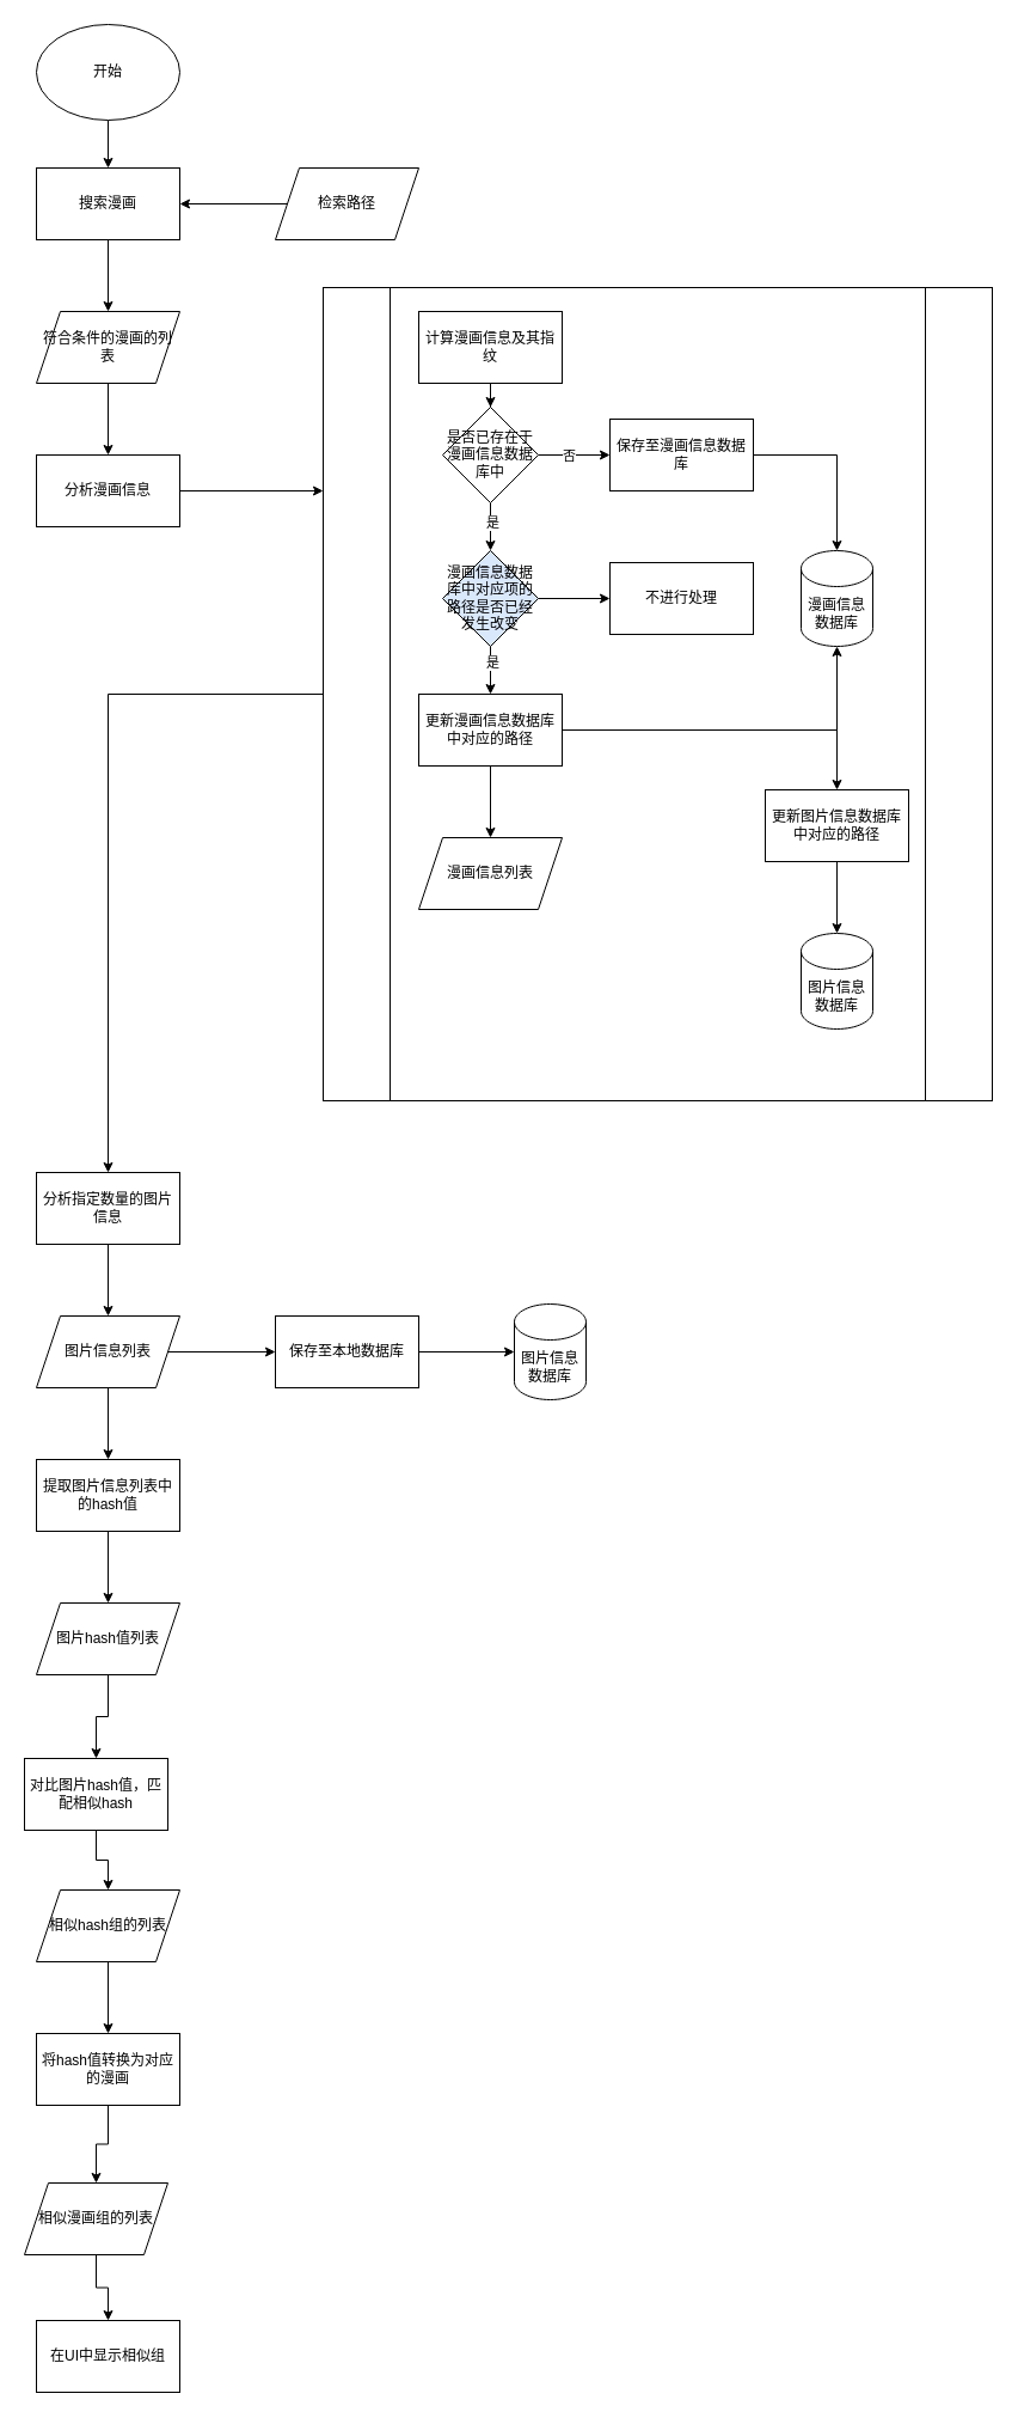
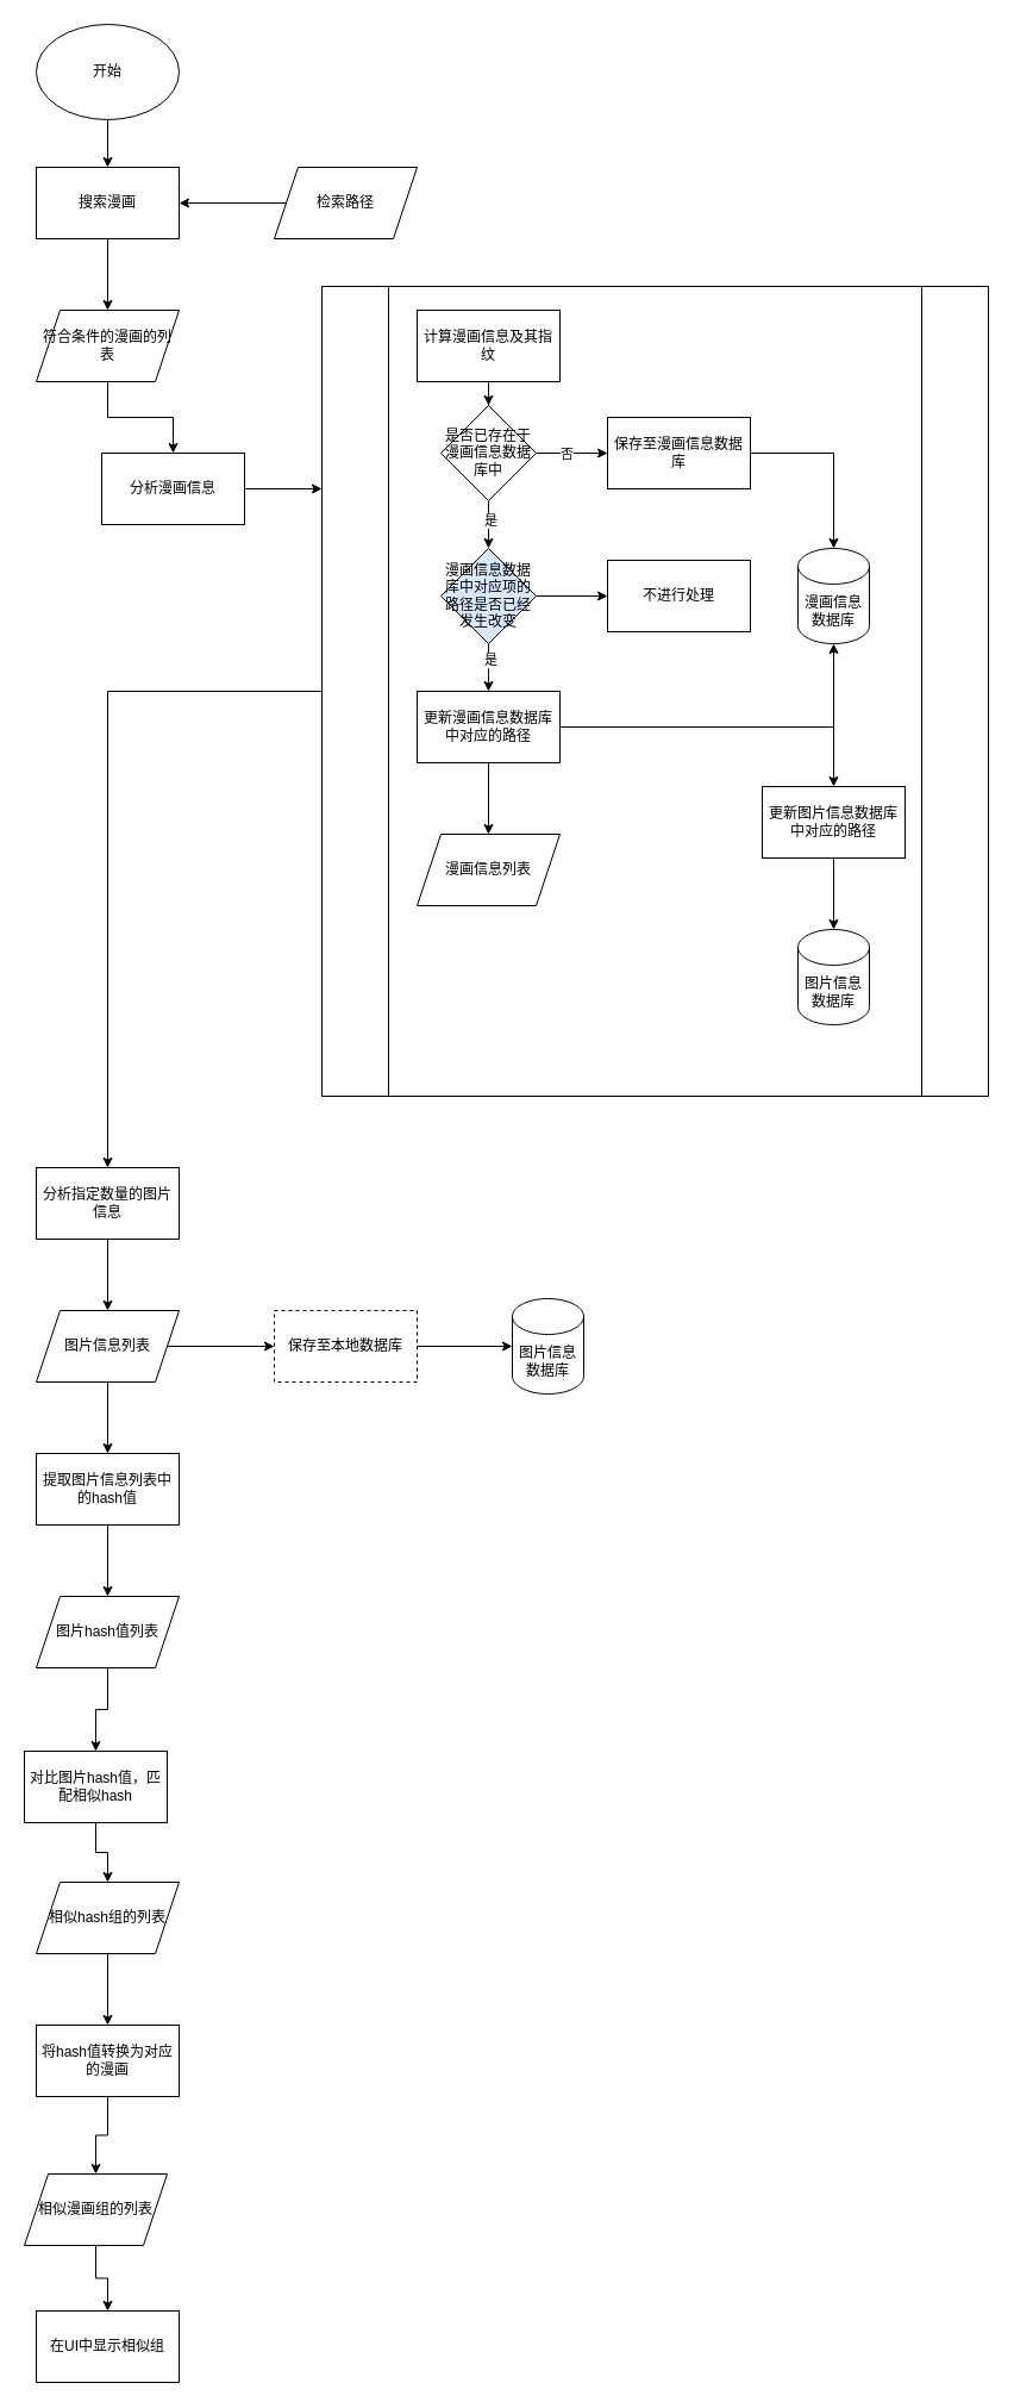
  <mxCell id="0" />
  <mxCell id="1" parent="0" />
  <mxCell id="2" style="edgeStyle=orthogonalEdgeStyle;rounded=0;orthogonalLoop=1;jettySize=auto;html=1;" edge="1" parent="1" source="3" target="16"><mxGeometry relative="1" as="geometry" /></mxCell>
  <mxCell id="3" value="" style="shape=process;whiteSpace=wrap;html=1;backgroundOutline=1;" parent="1" vertex="1"><mxGeometry x="270" y="240" width="560" height="680" as="geometry" /></mxCell>
  <mxCell id="4" style="edgeStyle=orthogonalEdgeStyle;rounded=0;orthogonalLoop=1;jettySize=auto;html=1;" parent="1" source="5" target="7" edge="1"><mxGeometry relative="1" as="geometry" /></mxCell>
  <mxCell id="5" value="开始" style="ellipse;whiteSpace=wrap;html=1;" parent="1" vertex="1"><mxGeometry x="30" y="20" width="120" height="80" as="geometry" /></mxCell>
  <mxCell id="6" style="edgeStyle=orthogonalEdgeStyle;rounded=0;orthogonalLoop=1;jettySize=auto;html=1;" parent="1" source="7" target="11" edge="1"><mxGeometry relative="1" as="geometry" /></mxCell>
  <mxCell id="7" value="搜索漫画" style="rounded=0;whiteSpace=wrap;html=1;" parent="1" vertex="1"><mxGeometry x="30" y="140" width="120" height="60" as="geometry" /></mxCell>
  <mxCell id="8" style="edgeStyle=orthogonalEdgeStyle;rounded=0;orthogonalLoop=1;jettySize=auto;html=1;" parent="1" source="9" target="7" edge="1"><mxGeometry relative="1" as="geometry" /></mxCell>
  <mxCell id="9" value="检索路径" style="shape=parallelogram;perimeter=parallelogramPerimeter;whiteSpace=wrap;html=1;fixedSize=1;" parent="1" vertex="1"><mxGeometry x="230" y="140" width="120" height="60" as="geometry" /></mxCell>
  <mxCell id="10" style="edgeStyle=orthogonalEdgeStyle;rounded=0;orthogonalLoop=1;jettySize=auto;html=1;entryX=0.5;entryY=0;entryDx=0;entryDy=0;" parent="1" source="11" target="13" edge="1"><mxGeometry relative="1" as="geometry" /></mxCell>
  <mxCell id="11" value="符合条件的漫画的列表" style="shape=parallelogram;perimeter=parallelogramPerimeter;whiteSpace=wrap;html=1;fixedSize=1;" parent="1" vertex="1"><mxGeometry x="30" y="260" width="120" height="60" as="geometry" /></mxCell>
  <mxCell id="12" style="edgeStyle=orthogonalEdgeStyle;rounded=0;orthogonalLoop=1;jettySize=auto;html=1;entryX=0;entryY=0.25;entryDx=0;entryDy=0;" parent="1" source="13" target="3" edge="1"><mxGeometry relative="1" as="geometry" /></mxCell>
- <mxCell id="13" value="分析漫画信息" style="rounded=0;whiteSpace=wrap;html=1;" parent="1" vertex="1"><mxGeometry x="30" y="380" width="120" height="60" as="geometry" /></mxCell>
+ <mxCell id="13" value="分析漫画信息" style="rounded=0;whiteSpace=wrap;html=1;" parent="1" vertex="1"><mxGeometry x="85" y="380" width="120" height="60" as="geometry" /></mxCell>
  <mxCell id="14" value="漫画信息列表" style="shape=parallelogram;perimeter=parallelogramPerimeter;whiteSpace=wrap;html=1;fixedSize=1;" parent="1" vertex="1"><mxGeometry x="350" y="700" width="120" height="60" as="geometry" /></mxCell>
  <mxCell id="15" style="edgeStyle=orthogonalEdgeStyle;rounded=0;orthogonalLoop=1;jettySize=auto;html=1;" parent="1" source="16" target="19" edge="1"><mxGeometry relative="1" as="geometry" /></mxCell>
  <mxCell id="16" value="分析指定数量的图片信息" style="rounded=0;whiteSpace=wrap;html=1;" parent="1" vertex="1"><mxGeometry x="30" y="980" width="120" height="60" as="geometry" /></mxCell>
  <mxCell id="17" style="edgeStyle=orthogonalEdgeStyle;rounded=0;orthogonalLoop=1;jettySize=auto;html=1;" parent="1" source="19" target="21" edge="1"><mxGeometry relative="1" as="geometry" /></mxCell>
  <mxCell id="18" style="edgeStyle=orthogonalEdgeStyle;rounded=0;orthogonalLoop=1;jettySize=auto;html=1;" parent="1" source="19" target="23" edge="1"><mxGeometry relative="1" as="geometry" /></mxCell>
  <mxCell id="19" value="图片信息列表" style="shape=parallelogram;perimeter=parallelogramPerimeter;whiteSpace=wrap;html=1;fixedSize=1;" parent="1" vertex="1"><mxGeometry x="30" y="1100" width="120" height="60" as="geometry" /></mxCell>
  <mxCell id="20" style="edgeStyle=orthogonalEdgeStyle;rounded=0;orthogonalLoop=1;jettySize=auto;html=1;" parent="1" source="21" target="35" edge="1"><mxGeometry relative="1" as="geometry" /></mxCell>
- <mxCell id="21" value="保存至本地数据库" style="rounded=0;whiteSpace=wrap;html=1;" parent="1" vertex="1"><mxGeometry x="230" y="1100" width="120" height="60" as="geometry" /></mxCell>
+ <mxCell id="21" value="保存至本地数据库" style="rounded=0;whiteSpace=wrap;html=1;dashed=1;" parent="1" vertex="1"><mxGeometry x="230" y="1100" width="120" height="60" as="geometry" /></mxCell>
  <mxCell id="22" style="edgeStyle=orthogonalEdgeStyle;rounded=0;orthogonalLoop=1;jettySize=auto;html=1;" parent="1" source="23" target="25" edge="1"><mxGeometry relative="1" as="geometry" /></mxCell>
  <mxCell id="23" value="提取图片信息列表中的hash值" style="rounded=0;whiteSpace=wrap;html=1;" parent="1" vertex="1"><mxGeometry x="30" y="1220" width="120" height="60" as="geometry" /></mxCell>
  <mxCell id="24" style="edgeStyle=orthogonalEdgeStyle;rounded=0;orthogonalLoop=1;jettySize=auto;html=1;" parent="1" source="25" target="27" edge="1"><mxGeometry relative="1" as="geometry" /></mxCell>
  <mxCell id="25" value="图片hash值列表" style="shape=parallelogram;perimeter=parallelogramPerimeter;whiteSpace=wrap;html=1;fixedSize=1;" parent="1" vertex="1"><mxGeometry x="30" y="1340" width="120" height="60" as="geometry" /></mxCell>
  <mxCell id="26" style="edgeStyle=orthogonalEdgeStyle;rounded=0;orthogonalLoop=1;jettySize=auto;html=1;" parent="1" source="27" target="29" edge="1"><mxGeometry relative="1" as="geometry" /></mxCell>
  <mxCell id="27" value="对比图片hash值，匹配相似hash" style="rounded=0;whiteSpace=wrap;html=1;" parent="1" vertex="1"><mxGeometry x="20" y="1470" width="120" height="60" as="geometry" /></mxCell>
  <mxCell id="28" style="edgeStyle=orthogonalEdgeStyle;rounded=0;orthogonalLoop=1;jettySize=auto;html=1;" parent="1" source="29" target="32" edge="1"><mxGeometry relative="1" as="geometry" /></mxCell>
  <mxCell id="29" value="相似hash组的列表" style="shape=parallelogram;perimeter=parallelogramPerimeter;whiteSpace=wrap;html=1;fixedSize=1;" parent="1" vertex="1"><mxGeometry x="30" y="1580" width="120" height="60" as="geometry" /></mxCell>
  <mxCell id="30" value="在UI中显示相似组" style="rounded=0;whiteSpace=wrap;html=1;" parent="1" vertex="1"><mxGeometry x="30" y="1940" width="120" height="60" as="geometry" /></mxCell>
  <mxCell id="31" style="edgeStyle=orthogonalEdgeStyle;rounded=0;orthogonalLoop=1;jettySize=auto;html=1;" parent="1" source="32" target="34" edge="1"><mxGeometry relative="1" as="geometry" /></mxCell>
  <mxCell id="32" value="将hash值转换为对应的漫画" style="rounded=0;whiteSpace=wrap;html=1;" parent="1" vertex="1"><mxGeometry x="30" y="1700" width="120" height="60" as="geometry" /></mxCell>
  <mxCell id="33" style="edgeStyle=orthogonalEdgeStyle;rounded=0;orthogonalLoop=1;jettySize=auto;html=1;" parent="1" source="34" target="30" edge="1"><mxGeometry relative="1" as="geometry" /></mxCell>
  <mxCell id="34" value="相似漫画组的列表" style="shape=parallelogram;perimeter=parallelogramPerimeter;whiteSpace=wrap;html=1;fixedSize=1;" parent="1" vertex="1"><mxGeometry x="20" y="1825" width="120" height="60" as="geometry" /></mxCell>
  <mxCell id="35" value="图片信息数据库" style="shape=cylinder3;whiteSpace=wrap;html=1;boundedLbl=1;backgroundOutline=1;size=15;" parent="1" vertex="1"><mxGeometry x="430" y="1090" width="60" height="80" as="geometry" /></mxCell>
  <mxCell id="36" style="edgeStyle=orthogonalEdgeStyle;rounded=0;orthogonalLoop=1;jettySize=auto;html=1;" parent="1" source="37" target="42" edge="1"><mxGeometry relative="1" as="geometry" /></mxCell>
  <mxCell id="37" value="计算漫画信息及其指纹" style="rounded=0;whiteSpace=wrap;html=1;" parent="1" vertex="1"><mxGeometry x="350" y="260" width="120" height="60" as="geometry" /></mxCell>
  <mxCell id="38" style="edgeStyle=orthogonalEdgeStyle;rounded=0;orthogonalLoop=1;jettySize=auto;html=1;" parent="1" source="42" target="48" edge="1"><mxGeometry relative="1" as="geometry" /></mxCell>
  <mxCell id="39" value="是" style="edgeLabel;html=1;align=center;verticalAlign=middle;resizable=0;points=[];" parent="38" vertex="1" connectable="0"><mxGeometry x="-0.2" y="1" relative="1" as="geometry"><mxPoint as="offset" /></mxGeometry></mxCell>
  <mxCell id="40" style="edgeStyle=orthogonalEdgeStyle;rounded=0;orthogonalLoop=1;jettySize=auto;html=1;" parent="1" source="42" target="44" edge="1"><mxGeometry relative="1" as="geometry" /></mxCell>
  <mxCell id="41" value="否" style="edgeLabel;html=1;align=center;verticalAlign=middle;resizable=0;points=[];" parent="40" vertex="1" connectable="0"><mxGeometry x="-0.167" relative="1" as="geometry"><mxPoint as="offset" /></mxGeometry></mxCell>
  <mxCell id="42" value="是否已&lt;span style=&quot;background-color: transparent; color: light-dark(rgb(0, 0, 0), rgb(255, 255, 255));&quot;&gt;存在于漫画信息数据库中&lt;/span&gt;" style="rhombus;whiteSpace=wrap;html=1;" parent="1" vertex="1"><mxGeometry x="370" y="340" width="80" height="80" as="geometry" /></mxCell>
  <mxCell id="43" style="edgeStyle=orthogonalEdgeStyle;rounded=0;orthogonalLoop=1;jettySize=auto;html=1;" parent="1" source="44" target="55" edge="1"><mxGeometry relative="1" as="geometry" /></mxCell>
  <mxCell id="44" value="保存至漫画信息数据库" style="rounded=0;whiteSpace=wrap;html=1;" parent="1" vertex="1"><mxGeometry x="510" y="350" width="120" height="60" as="geometry" /></mxCell>
  <mxCell id="45" style="edgeStyle=orthogonalEdgeStyle;rounded=0;orthogonalLoop=1;jettySize=auto;html=1;" parent="1" source="48" target="52" edge="1"><mxGeometry relative="1" as="geometry" /></mxCell>
  <mxCell id="46" value="是" style="edgeLabel;html=1;align=center;verticalAlign=middle;resizable=0;points=[];" parent="45" vertex="1" connectable="0"><mxGeometry x="-0.35" y="1" relative="1" as="geometry"><mxPoint as="offset" /></mxGeometry></mxCell>
  <mxCell id="47" style="edgeStyle=orthogonalEdgeStyle;rounded=0;orthogonalLoop=1;jettySize=auto;html=1;" parent="1" source="48" target="56" edge="1"><mxGeometry relative="1" as="geometry" /></mxCell>
  <mxCell id="48" value="漫画信息数据库中对应项的路径是否已经发生改变" style="rhombus;whiteSpace=wrap;html=1;fillColor=#dae8fc;" parent="1" vertex="1"><mxGeometry x="370" y="460" width="80" height="80" as="geometry" /></mxCell>
  <mxCell id="49" style="edgeStyle=orthogonalEdgeStyle;rounded=0;orthogonalLoop=1;jettySize=auto;html=1;" parent="1" source="52" target="54" edge="1"><mxGeometry relative="1" as="geometry" /></mxCell>
  <mxCell id="50" style="edgeStyle=orthogonalEdgeStyle;rounded=0;orthogonalLoop=1;jettySize=auto;html=1;" parent="1" source="52" target="55" edge="1"><mxGeometry relative="1" as="geometry" /></mxCell>
  <mxCell id="51" style="edgeStyle=orthogonalEdgeStyle;rounded=0;orthogonalLoop=1;jettySize=auto;html=1;" parent="1" source="52" target="14" edge="1"><mxGeometry relative="1" as="geometry" /></mxCell>
  <mxCell id="52" value="更新漫画信息数据库中对应的路径" style="rounded=0;whiteSpace=wrap;html=1;" parent="1" vertex="1"><mxGeometry x="350" y="580" width="120" height="60" as="geometry" /></mxCell>
  <mxCell id="53" style="edgeStyle=orthogonalEdgeStyle;rounded=0;orthogonalLoop=1;jettySize=auto;html=1;" parent="1" source="54" target="57" edge="1"><mxGeometry relative="1" as="geometry" /></mxCell>
  <mxCell id="54" value="更新图片信息数据库中对应的路径" style="rounded=0;whiteSpace=wrap;html=1;" parent="1" vertex="1"><mxGeometry x="640" y="660" width="120" height="60" as="geometry" /></mxCell>
  <mxCell id="55" value="漫画信息数据库" style="shape=cylinder3;whiteSpace=wrap;html=1;boundedLbl=1;backgroundOutline=1;size=15;" parent="1" vertex="1"><mxGeometry x="670" y="460" width="60" height="80" as="geometry" /></mxCell>
  <mxCell id="56" value="不进行处理" style="rounded=0;whiteSpace=wrap;html=1;" parent="1" vertex="1"><mxGeometry x="510" y="470" width="120" height="60" as="geometry" /></mxCell>
  <mxCell id="57" value="图片信息数据库" style="shape=cylinder3;whiteSpace=wrap;html=1;boundedLbl=1;backgroundOutline=1;size=15;" parent="1" vertex="1"><mxGeometry x="670" y="780" width="60" height="80" as="geometry" /></mxCell>
